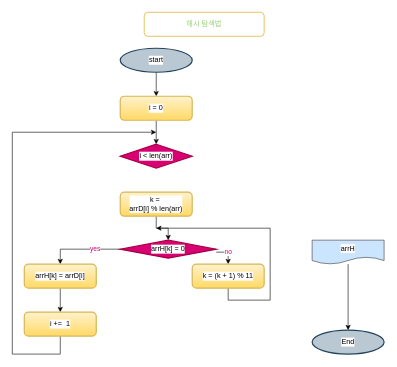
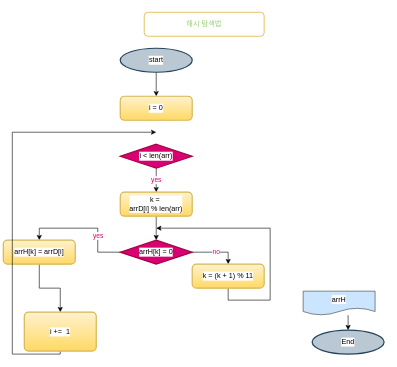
  <mxCell id="0" />
  <mxCell id="1" parent="0" />
  <mxCell id="2" value="&lt;font color=&quot;#97d077&quot; style=&quot;background-color: rgb(255 , 255 , 255)&quot;&gt;해시 탐색법&lt;/font&gt;" style="rounded=1;whiteSpace=wrap;html=1;fillColor=#ffffff;strokeColor=#d79b00;" vertex="1" parent="1"><mxGeometry x="240" y="20" width="200" height="40" as="geometry" /></mxCell>
  <mxCell id="3" value="" style="edgeStyle=orthogonalEdgeStyle;rounded=0;orthogonalLoop=1;jettySize=auto;html=1;fontColor=#D80073;" edge="1" parent="1" source="4" target="6"><mxGeometry relative="1" as="geometry" /></mxCell>
  <mxCell id="4" value="&lt;font color=&quot;#000000&quot;&gt;start&lt;/font&gt;" style="strokeWidth=2;html=1;shape=mxgraph.flowchart.start_2;whiteSpace=wrap;labelBackgroundColor=#FFFFFF;fillColor=#bac8d3;strokeColor=#23445d;" vertex="1" parent="1"><mxGeometry x="200" y="80" width="120" height="40" as="geometry" /></mxCell>
- <mxCell id="5" value="" style="edgeStyle=orthogonalEdgeStyle;rounded=0;orthogonalLoop=1;jettySize=auto;html=1;fontColor=#D80073;" edge="1" parent="1" source="6" target="8"><mxGeometry relative="1" as="geometry" /></mxCell>
  <mxCell id="6" value="i = 0" style="rounded=1;whiteSpace=wrap;html=1;absoluteArcSize=1;arcSize=14;strokeWidth=2;labelBackgroundColor=#FFFFFF;fillColor=#fff2cc;gradientColor=#ffd966;strokeColor=#d6b656;" vertex="1" parent="1"><mxGeometry x="200" y="160" width="120" height="40" as="geometry" /></mxCell>
+ <mxCell id="7" value="yes" style="edgeStyle=orthogonalEdgeStyle;rounded=0;orthogonalLoop=1;jettySize=auto;html=1;fontColor=#D80073;" edge="1" parent="1" source="8" target="10"><mxGeometry relative="1" as="geometry" /></mxCell>
  <mxCell id="8" value="&lt;font color=&quot;#000000&quot;&gt;i &amp;lt; len(arr)&lt;/font&gt;" style="strokeWidth=2;html=1;shape=mxgraph.flowchart.decision;whiteSpace=wrap;labelBackgroundColor=#FFFFFF;fontColor=#ffffff;fillColor=#d80073;strokeColor=#A50040;" vertex="1" parent="1"><mxGeometry x="200" y="240" width="120" height="40" as="geometry" /></mxCell>
  <mxCell id="9" value="" style="edgeStyle=orthogonalEdgeStyle;rounded=0;orthogonalLoop=1;jettySize=auto;html=1;fontColor=#D80073;" edge="1" parent="1" source="10" target="13"><mxGeometry relative="1" as="geometry" /></mxCell>
  <mxCell id="10" value="k =&amp;nbsp;&lt;br&gt;arrD[i] % len(arr)" style="rounded=1;whiteSpace=wrap;html=1;absoluteArcSize=1;arcSize=14;strokeWidth=2;labelBackgroundColor=#FFFFFF;fillColor=#fff2cc;gradientColor=#ffd966;strokeColor=#d6b656;" vertex="1" parent="1"><mxGeometry x="200" y="320" width="120" height="40" as="geometry" /></mxCell>
  <mxCell id="11" value="&lt;font color=&quot;#d80073&quot;&gt;yes&lt;/font&gt;" style="edgeStyle=orthogonalEdgeStyle;rounded=0;orthogonalLoop=1;jettySize=auto;html=1;fontColor=#707070;entryX=0.5;entryY=0;entryDx=0;entryDy=0;" edge="1" parent="1" source="13" target="15"><mxGeometry x="-0.333" relative="1" as="geometry"><mxPoint x="100" y="420" as="targetPoint" /><mxPoint as="offset" /></mxGeometry></mxCell>
  <mxCell id="12" value="no" style="edgeStyle=orthogonalEdgeStyle;rounded=0;orthogonalLoop=1;jettySize=auto;html=1;fontColor=#D80073;entryX=0.5;entryY=0;entryDx=0;entryDy=0;" edge="1" parent="1" source="13" target="19"><mxGeometry relative="1" as="geometry"><mxPoint x="390" y="420" as="targetPoint" /><Array as="points"><mxPoint x="380" y="420" /></Array></mxGeometry></mxCell>
- <mxCell id="13" value="&lt;font color=&quot;#000000&quot;&gt;arrH[k] = 0&lt;/font&gt;" style="strokeWidth=2;html=1;shape=mxgraph.flowchart.decision;whiteSpace=wrap;labelBackgroundColor=#FFFFFF;fontColor=#ffffff;fillColor=#d80073;strokeColor=#A50040;" vertex="1" parent="1"><mxGeometry x="200" y="400" width="160" height="30" as="geometry" /></mxCell>
+ <mxCell id="13" value="&lt;font color=&quot;#000000&quot;&gt;arrH[k] = 0&lt;/font&gt;" style="strokeWidth=2;html=1;shape=mxgraph.flowchart.decision;whiteSpace=wrap;labelBackgroundColor=#FFFFFF;fontColor=#ffffff;fillColor=#d80073;strokeColor=#A50040;" vertex="1" parent="1"><mxGeometry x="200" y="400" width="120" height="40" as="geometry" /></mxCell>
  <mxCell id="14" value="" style="edgeStyle=orthogonalEdgeStyle;rounded=0;orthogonalLoop=1;jettySize=auto;html=1;fontColor=#D80073;" edge="1" parent="1" source="15" target="17"><mxGeometry relative="1" as="geometry" /></mxCell>
- <mxCell id="15" value="arrH[k] = arrD[i]" style="rounded=1;whiteSpace=wrap;html=1;absoluteArcSize=1;arcSize=14;strokeWidth=2;labelBackgroundColor=#FFFFFF;fillColor=#fff2cc;gradientColor=#ffd966;strokeColor=#d6b656;" vertex="1" parent="1"><mxGeometry x="40" y="440" width="120" height="40" as="geometry" /></mxCell>
+ <mxCell id="15" value="arrH[k] = arrD[i]" style="rounded=1;whiteSpace=wrap;html=1;absoluteArcSize=1;arcSize=14;strokeWidth=2;labelBackgroundColor=#FFFFFF;fillColor=#fff2cc;gradientColor=#ffd966;strokeColor=#d6b656;" vertex="1" parent="1"><mxGeometry x="5" y="400" width="120" height="40" as="geometry" /></mxCell>
  <mxCell id="16" style="edgeStyle=orthogonalEdgeStyle;rounded=0;orthogonalLoop=1;jettySize=auto;html=1;fontColor=#D80073;" edge="1" parent="1" source="17"><mxGeometry relative="1" as="geometry"><mxPoint x="260" y="220" as="targetPoint" /><Array as="points"><mxPoint x="100" y="590" /><mxPoint x="20" y="590" /><mxPoint x="20" y="220" /></Array></mxGeometry></mxCell>
- <mxCell id="17" value="i&amp;nbsp;+=&amp;nbsp; 1" style="rounded=1;whiteSpace=wrap;html=1;absoluteArcSize=1;arcSize=14;strokeWidth=2;labelBackgroundColor=#FFFFFF;fillColor=#fff2cc;gradientColor=#ffd966;strokeColor=#d6b656;" vertex="1" parent="1"><mxGeometry x="40" y="520" width="120" height="40" as="geometry" /></mxCell>
+ <mxCell id="17" value="i&amp;nbsp;+=&amp;nbsp; 1" style="rounded=1;whiteSpace=wrap;html=1;absoluteArcSize=1;arcSize=14;strokeWidth=2;labelBackgroundColor=#FFFFFF;fillColor=#fff2cc;gradientColor=#ffd966;strokeColor=#d6b656;" vertex="1" parent="1"><mxGeometry x="40" y="520" width="120" height="65" as="geometry" /></mxCell>
  <mxCell id="18" style="edgeStyle=orthogonalEdgeStyle;rounded=0;orthogonalLoop=1;jettySize=auto;html=1;fontColor=#D80073;" edge="1" parent="1" source="19"><mxGeometry relative="1" as="geometry"><mxPoint x="260" y="380" as="targetPoint" /><Array as="points"><mxPoint x="380" y="500" /><mxPoint x="450" y="500" /><mxPoint x="450" y="380" /></Array></mxGeometry></mxCell>
  <mxCell id="19" value="k = (k + 1) % 11" style="rounded=1;whiteSpace=wrap;html=1;absoluteArcSize=1;arcSize=14;strokeWidth=2;labelBackgroundColor=#FFFFFF;fillColor=#fff2cc;gradientColor=#ffd966;strokeColor=#d6b656;" vertex="1" parent="1"><mxGeometry x="320" y="440" width="120" height="40" as="geometry" /></mxCell>
  <mxCell id="20" style="edgeStyle=orthogonalEdgeStyle;rounded=0;orthogonalLoop=1;jettySize=auto;html=1;entryX=0.5;entryY=0;entryDx=0;entryDy=0;entryPerimeter=0;fontColor=#000000;" edge="1" parent="1" source="21" target="22"><mxGeometry relative="1" as="geometry"><Array as="points"><mxPoint x="580" y="520" /><mxPoint x="580" y="520" /></Array></mxGeometry></mxCell>
- <mxCell id="21" value="&lt;font color=&quot;#000000&quot;&gt;arrH&lt;/font&gt;" style="shape=document;whiteSpace=wrap;html=1;boundedLbl=1;labelBackgroundColor=#FCFCFC;fillColor=#cce5ff;strokeColor=#36393d;" vertex="1" parent="1"><mxGeometry x="520" y="400" width="120" height="40" as="geometry" /></mxCell>
+ <mxCell id="21" value="&lt;font color=&quot;#000000&quot;&gt;arrH&lt;/font&gt;" style="shape=document;whiteSpace=wrap;html=1;boundedLbl=1;labelBackgroundColor=#FCFCFC;fillColor=#cce5ff;strokeColor=#36393d;" vertex="1" parent="1"><mxGeometry x="505" y="485" width="120" height="40" as="geometry" /></mxCell>
  <mxCell id="22" value="End" style="strokeWidth=2;html=1;shape=mxgraph.flowchart.start_2;whiteSpace=wrap;labelBackgroundColor=#FFFFFF;fillColor=#bac8d3;strokeColor=#23445d;" vertex="1" parent="1"><mxGeometry x="520" y="550" width="120" height="40" as="geometry" /></mxCell>
